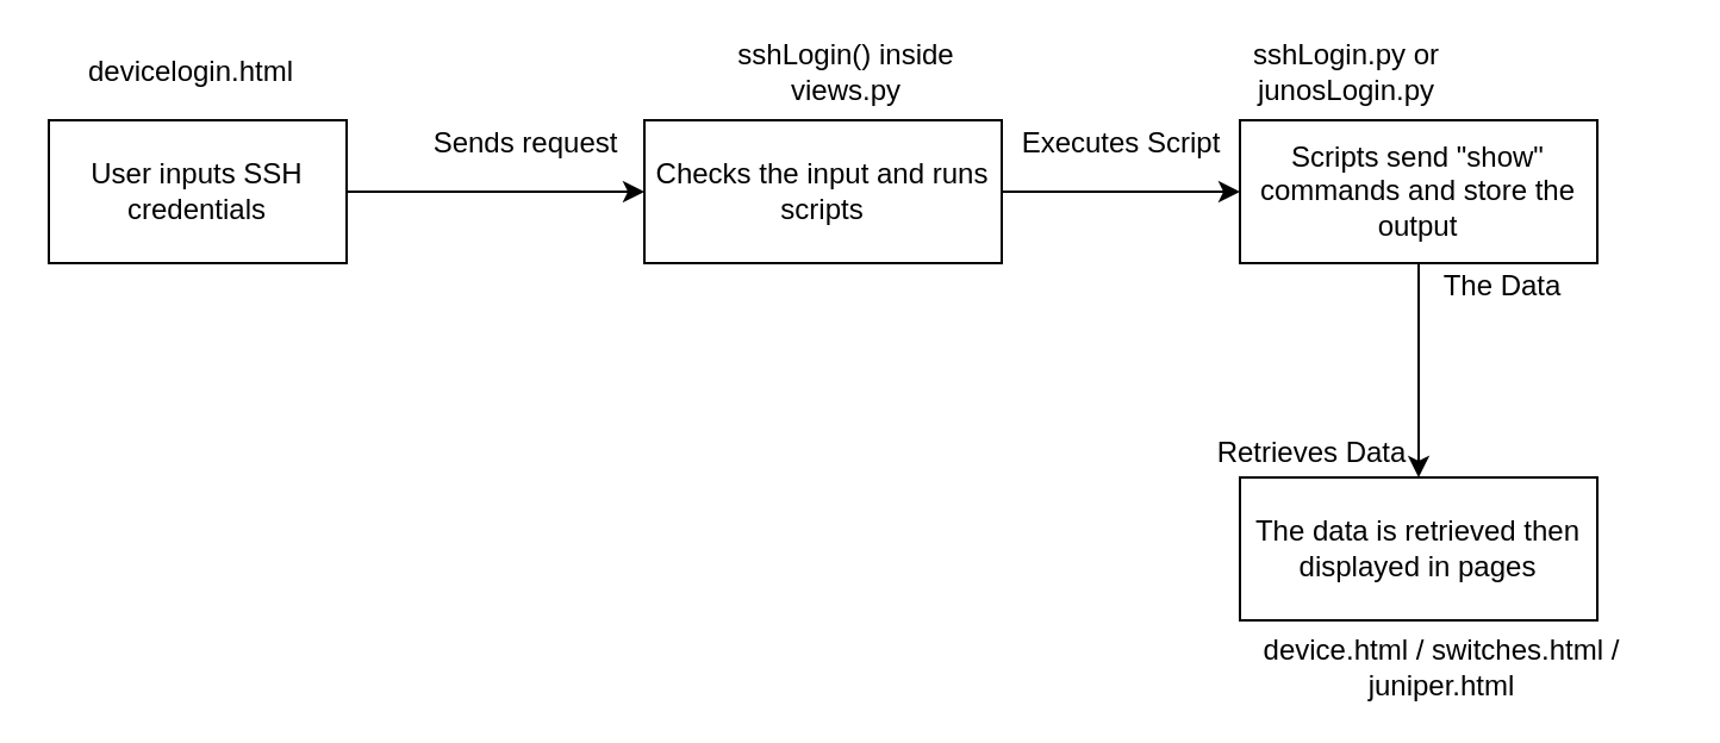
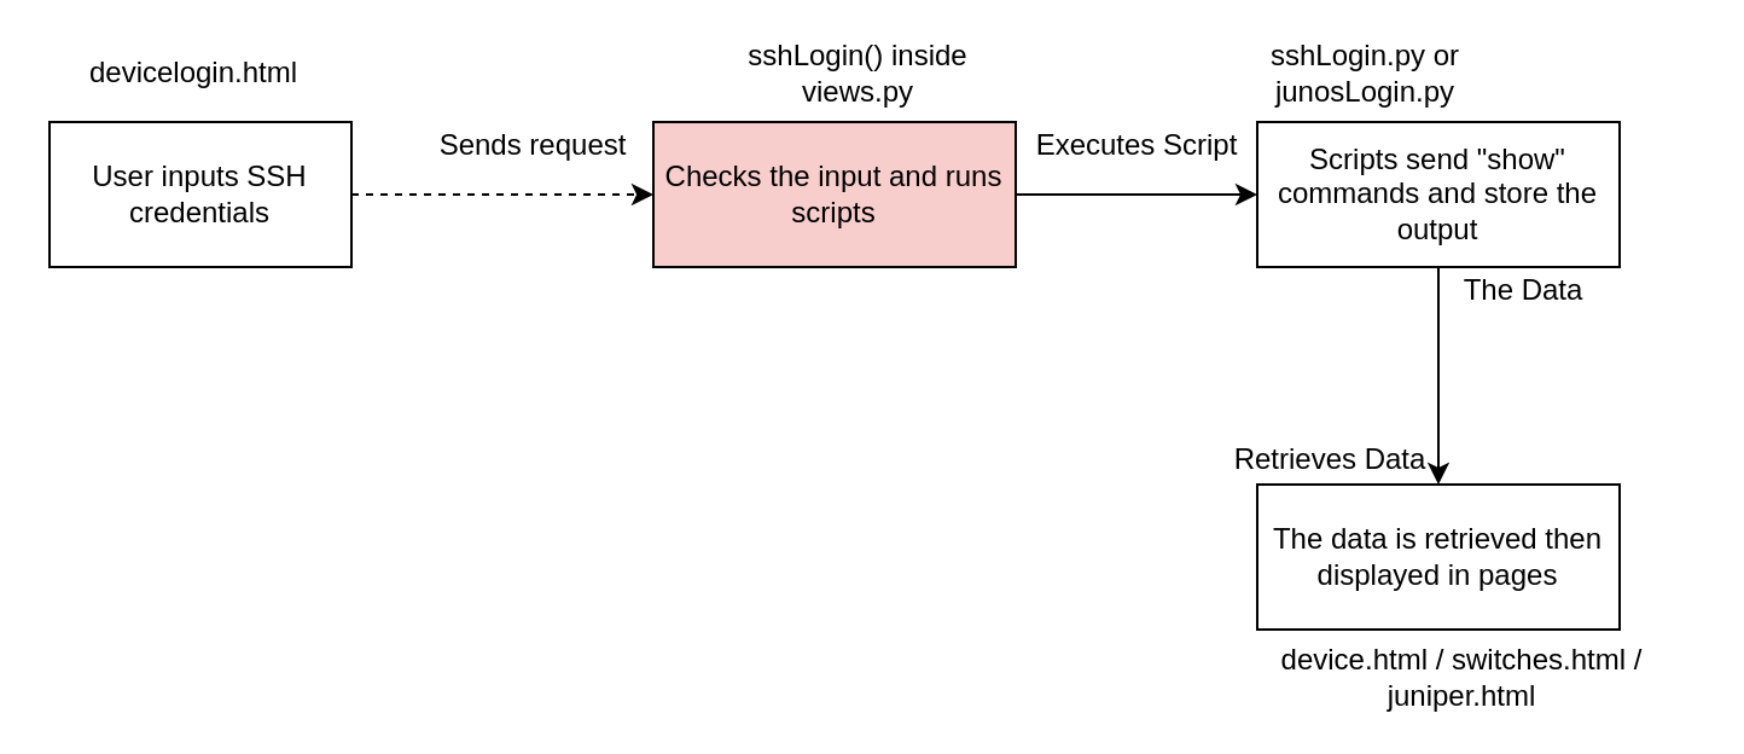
  <mxCell id="0" />
  <mxCell id="1" parent="0" />
- <mxCell id="2" style="edgeStyle=orthogonalEdgeStyle;rounded=0;orthogonalLoop=1;jettySize=auto;html=1;entryX=0;entryY=0.5;entryDx=0;entryDy=0;" edge="1" parent="1" source="3" target="5"><mxGeometry relative="1" as="geometry" /></mxCell>
+ <mxCell id="2" style="edgeStyle=orthogonalEdgeStyle;rounded=0;orthogonalLoop=1;jettySize=auto;html=1;entryX=0;entryY=0.5;entryDx=0;entryDy=0;dashed=1;" edge="1" parent="1" source="3" target="5"><mxGeometry relative="1" as="geometry" /></mxCell>
  <mxCell id="3" value="User inputs SSH credentials" style="rounded=0;whiteSpace=wrap;html=1;" vertex="1" parent="1"><mxGeometry x="20" y="50" width="125" height="60" as="geometry" /></mxCell>
  <mxCell id="4" style="edgeStyle=orthogonalEdgeStyle;rounded=0;orthogonalLoop=1;jettySize=auto;html=1;entryX=0;entryY=0.5;entryDx=0;entryDy=0;" edge="1" parent="1" source="5" target="7"><mxGeometry relative="1" as="geometry" /></mxCell>
- <mxCell id="5" value="Checks the input and runs scripts" style="rounded=0;whiteSpace=wrap;html=1;" vertex="1" parent="1"><mxGeometry x="270" y="50" width="150" height="60" as="geometry" /></mxCell>
+ <mxCell id="5" value="Checks the input and runs scripts" style="rounded=0;whiteSpace=wrap;html=1;fillColor=#f8cecc;" vertex="1" parent="1"><mxGeometry x="270" y="50" width="150" height="60" as="geometry" /></mxCell>
  <mxCell id="6" style="edgeStyle=orthogonalEdgeStyle;rounded=0;orthogonalLoop=1;jettySize=auto;html=1;entryX=0.5;entryY=0;entryDx=0;entryDy=0;" edge="1" parent="1" source="7" target="8"><mxGeometry relative="1" as="geometry" /></mxCell>
  <mxCell id="7" value="Scripts send &quot;show&quot; commands and store the output" style="rounded=0;whiteSpace=wrap;html=1;" vertex="1" parent="1"><mxGeometry x="520" y="50" width="150" height="60" as="geometry" /></mxCell>
  <mxCell id="8" value="The data is retrieved then displayed in pages" style="rounded=0;whiteSpace=wrap;html=1;" vertex="1" parent="1"><mxGeometry x="520" y="200" width="150" height="60" as="geometry" /></mxCell>
  <mxCell id="9" value="devicelogin.html" style="text;html=1;strokeColor=none;fillColor=none;align=center;verticalAlign=middle;whiteSpace=wrap;rounded=0;" vertex="1" parent="1"><mxGeometry x="60" y="20" width="40" height="20" as="geometry" /></mxCell>
  <mxCell id="10" value="sshLogin() inside views.py" style="text;html=1;strokeColor=none;fillColor=none;align=center;verticalAlign=middle;whiteSpace=wrap;rounded=0;" vertex="1" parent="1"><mxGeometry x="300" y="20" width="110" height="20" as="geometry" /></mxCell>
  <mxCell id="11" value="sshLogin.py or junosLogin.py" style="text;html=1;strokeColor=none;fillColor=none;align=center;verticalAlign=middle;whiteSpace=wrap;rounded=0;" vertex="1" parent="1"><mxGeometry x="510" y="20" width="110" height="20" as="geometry" /></mxCell>
  <mxCell id="12" value="device.html / switches.html / juniper.html" style="text;html=1;strokeColor=none;fillColor=none;align=center;verticalAlign=middle;whiteSpace=wrap;rounded=0;" vertex="1" parent="1"><mxGeometry x="510" y="270" width="190" height="20" as="geometry" /></mxCell>
  <mxCell id="13" value="Sends request" style="text;html=1;align=center;verticalAlign=middle;resizable=0;points=[];autosize=1;" vertex="1" parent="1"><mxGeometry x="170" y="50" width="100" height="20" as="geometry" /></mxCell>
  <mxCell id="14" value="Executes Script" style="text;html=1;align=center;verticalAlign=middle;resizable=0;points=[];autosize=1;" vertex="1" parent="1"><mxGeometry x="420" y="50" width="100" height="20" as="geometry" /></mxCell>
  <mxCell id="15" value="The Data" style="text;html=1;align=center;verticalAlign=middle;resizable=0;points=[];autosize=1;" vertex="1" parent="1"><mxGeometry x="590" y="110" width="80" height="20" as="geometry" /></mxCell>
  <mxCell id="16" value="Retrieves Data" style="text;html=1;align=center;verticalAlign=middle;resizable=0;points=[];autosize=1;" vertex="1" parent="1"><mxGeometry x="500" y="180" width="100" height="20" as="geometry" /></mxCell>
